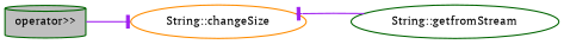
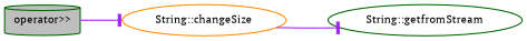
  digraph {
    fontname="PT Serif"
    rankdir=LR
    node [color=darkgreen fillcolor=white fontname="PT Serif" fontsize=10 shape=ellipse style=filled]
    edge [arrowhead=tee color=purple fontname="PT Serif" fontsize=10 labelfontname=Helvetica labelfontsize=10 style=solid]
    n1 [fillcolor=grey75 fontcolor=black height=0.2 label="operator\>\>" shape=cylinder width=0.4]
    n2 [color=darkorange height=0.2 label="String::changeSize" width=0.4]
    n3 [height=0.2 label="String::getfromStream" width=0.4]
    n1 -> n2
-   n3 -> n2
+   n2 -> n3
  }
